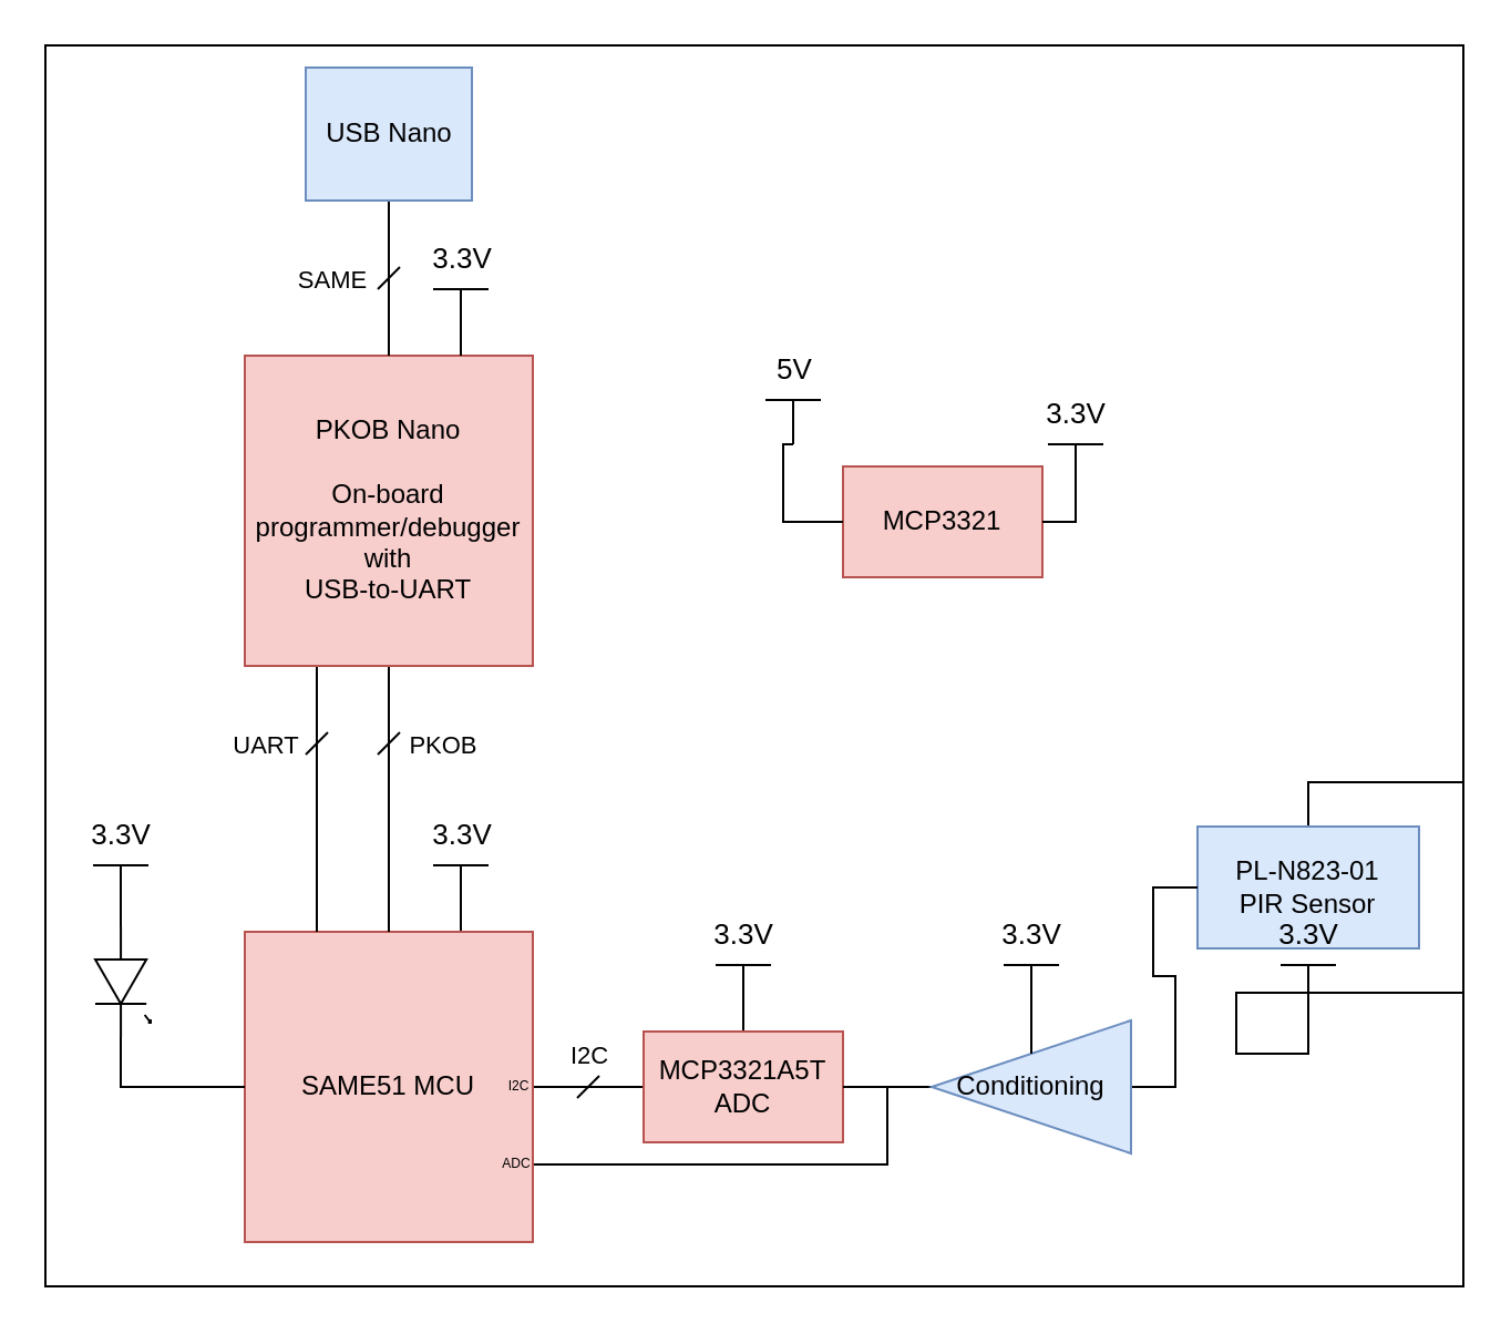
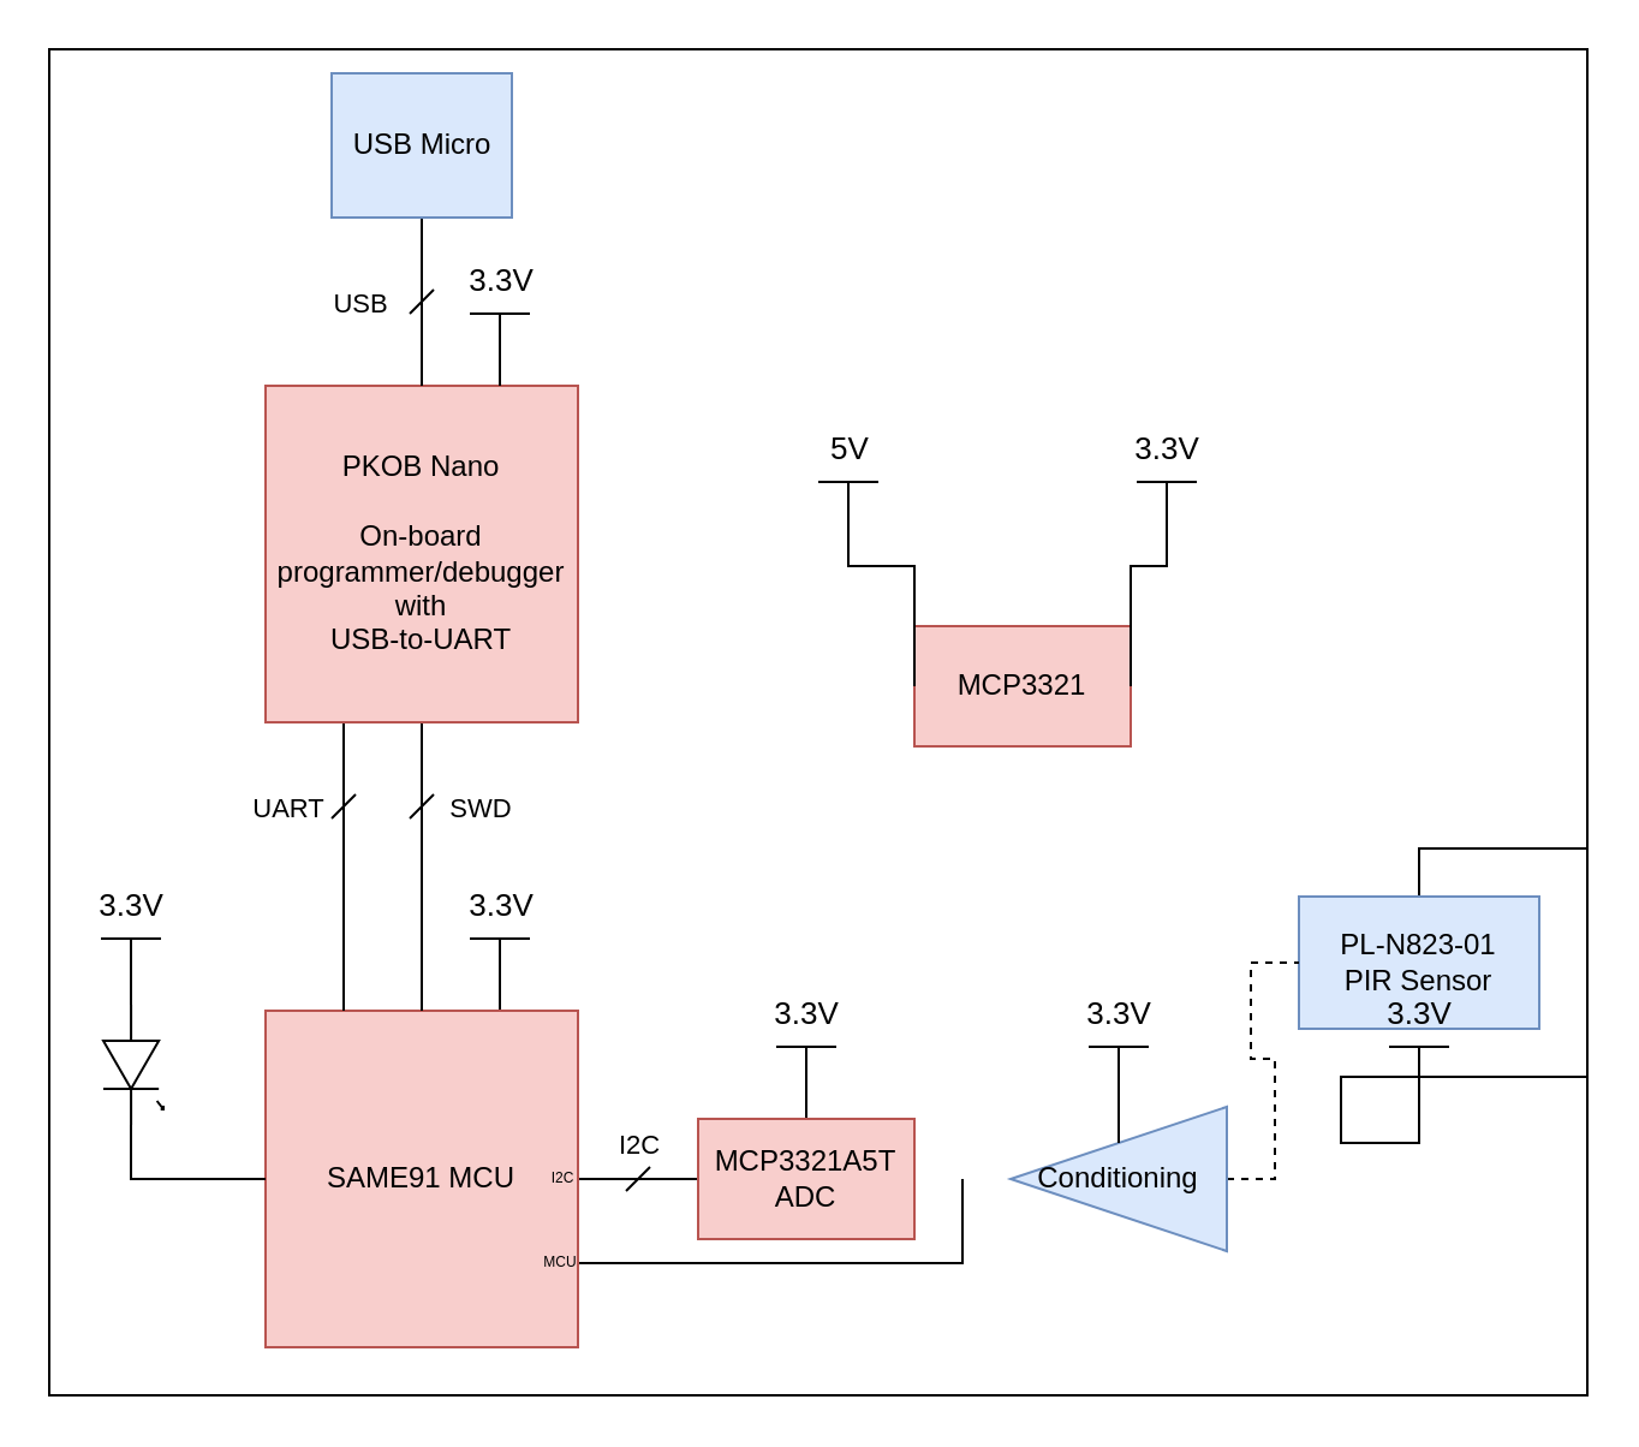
  <mxCell id="0" />
  <mxCell id="1" parent="0" />
  <mxCell id="2" value="" style="rounded=0;whiteSpace=wrap;html=1;fontSize=11;" parent="1" vertex="1"><mxGeometry x="20" y="20" width="640" height="560" as="geometry" /></mxCell>
  <mxCell id="3" style="edgeStyle=orthogonalEdgeStyle;rounded=0;orthogonalLoop=1;jettySize=auto;html=1;exitX=1;exitY=0.5;exitDx=0;exitDy=0;entryX=0;entryY=0.5;entryDx=0;entryDy=0;startArrow=none;startFill=0;endArrow=none;endFill=0;" parent="1" source="6" target="11" edge="1"><mxGeometry relative="1" as="geometry" /></mxCell>
  <mxCell id="4" style="edgeStyle=orthogonalEdgeStyle;rounded=0;orthogonalLoop=1;jettySize=auto;html=1;exitX=0.75;exitY=0;exitDx=0;exitDy=0;entryX=0.5;entryY=0;entryDx=0;entryDy=0;entryPerimeter=0;fontSize=13;startArrow=none;startFill=0;endArrow=none;endFill=0;" parent="1" source="6" target="28" edge="1"><mxGeometry relative="1" as="geometry" /></mxCell>
  <mxCell id="5" style="edgeStyle=orthogonalEdgeStyle;rounded=0;orthogonalLoop=1;jettySize=auto;html=1;exitX=1;exitY=0.75;exitDx=0;exitDy=0;endArrow=none;endFill=0;" edge="1" parent="1" source="6"><mxGeometry relative="1" as="geometry"><mxPoint x="400" y="490" as="targetPoint" /><Array as="points"><mxPoint x="400" y="525" /></Array></mxGeometry></mxCell>
- <mxCell id="6" value="SAME51 MCU" style="rounded=0;whiteSpace=wrap;html=1;fillColor=#f8cecc;strokeColor=#b85450;" parent="1" vertex="1"><mxGeometry x="110" y="420" width="130" height="140" as="geometry" /></mxCell>
+ <mxCell id="6" value="SAME91 MCU" style="rounded=0;whiteSpace=wrap;html=1;fillColor=#f8cecc;strokeColor=#b85450;" parent="1" vertex="1"><mxGeometry x="110" y="420" width="130" height="140" as="geometry" /></mxCell>
  <mxCell id="7" style="edgeStyle=orthogonalEdgeStyle;rounded=0;orthogonalLoop=1;jettySize=auto;html=1;exitX=0.5;exitY=1;exitDx=0;exitDy=0;entryX=0.5;entryY=0;entryDx=0;entryDy=0;fontSize=13;startArrow=none;startFill=0;endArrow=none;endFill=0;" parent="1" source="9" target="6" edge="1"><mxGeometry relative="1" as="geometry" /></mxCell>
  <mxCell id="8" style="edgeStyle=orthogonalEdgeStyle;rounded=0;orthogonalLoop=1;jettySize=auto;html=1;exitX=0.25;exitY=1;exitDx=0;exitDy=0;entryX=0.25;entryY=0;entryDx=0;entryDy=0;fontSize=13;startArrow=none;startFill=0;endArrow=none;endFill=0;" parent="1" source="9" target="6" edge="1"><mxGeometry relative="1" as="geometry" /></mxCell>
  <mxCell id="9" value="PKOB Nano&lt;br&gt;&lt;br&gt;On-board programmer/debugger&lt;br&gt;with&lt;br&gt;USB-to-UART" style="rounded=0;whiteSpace=wrap;html=1;fillColor=#f8cecc;strokeColor=#b85450;" parent="1" vertex="1"><mxGeometry x="110" y="160" width="130" height="140" as="geometry" /></mxCell>
  <mxCell id="10" style="edgeStyle=orthogonalEdgeStyle;rounded=0;orthogonalLoop=1;jettySize=auto;html=1;exitX=0.5;exitY=0;exitDx=0;exitDy=0;entryX=0.5;entryY=0;entryDx=0;entryDy=0;entryPerimeter=0;fontSize=13;startArrow=none;startFill=0;endArrow=none;endFill=0;" parent="1" source="11" target="30" edge="1"><mxGeometry relative="1" as="geometry" /></mxCell>
  <mxCell id="11" value="MCP3321A5T&lt;br&gt;ADC" style="rounded=0;whiteSpace=wrap;html=1;fillColor=#f8cecc;strokeColor=#b85450;" parent="1" vertex="1"><mxGeometry x="290" y="465" width="90" height="50" as="geometry" /></mxCell>
  <mxCell id="12" style="edgeStyle=orthogonalEdgeStyle;rounded=0;orthogonalLoop=1;jettySize=auto;html=1;exitX=1;exitY=0.54;exitDx=0;exitDy=0;exitPerimeter=0;entryX=0;entryY=0.5;entryDx=0;entryDy=0;startArrow=none;startFill=0;endArrow=none;endFill=0;" parent="1" source="14" target="6" edge="1"><mxGeometry relative="1" as="geometry" /></mxCell>
  <mxCell id="13" style="edgeStyle=orthogonalEdgeStyle;rounded=0;orthogonalLoop=1;jettySize=auto;html=1;exitX=0;exitY=0.54;exitDx=0;exitDy=0;exitPerimeter=0;entryX=0.5;entryY=0;entryDx=0;entryDy=0;entryPerimeter=0;fontSize=13;startArrow=none;startFill=0;endArrow=none;endFill=0;" parent="1" source="14" target="23" edge="1"><mxGeometry relative="1" as="geometry" /></mxCell>
  <mxCell id="14" value="" style="verticalLabelPosition=bottom;shadow=0;dashed=0;align=center;html=1;verticalAlign=top;shape=mxgraph.electrical.opto_electronics.led_1;pointerEvents=1;rotation=90;" parent="1" vertex="1"><mxGeometry x="30" y="430" width="50" height="25" as="geometry" /></mxCell>
- <mxCell id="15" value="MCP3321" style="rounded=0;whiteSpace=wrap;html=1;fillColor=#f8cecc;strokeColor=#b85450;" parent="1" vertex="1"><mxGeometry x="380" y="210" width="90" height="50" as="geometry" /></mxCell>
+ <mxCell id="15" value="MCP3321" style="rounded=0;whiteSpace=wrap;html=1;fillColor=#f8cecc;strokeColor=#b85450;" parent="1" vertex="1"><mxGeometry x="380" y="260" width="90" height="50" as="geometry" /></mxCell>
  <mxCell id="16" style="edgeStyle=orthogonalEdgeStyle;rounded=0;orthogonalLoop=1;jettySize=auto;html=1;exitX=0.5;exitY=1;exitDx=0;exitDy=0;entryX=0.5;entryY=0;entryDx=0;entryDy=0;fontSize=13;startArrow=none;startFill=0;endArrow=none;endFill=0;" parent="1" source="17" target="9" edge="1"><mxGeometry relative="1" as="geometry" /></mxCell>
- <mxCell id="17" value="USB Nano" style="rounded=0;whiteSpace=wrap;html=1;fillColor=#dae8fc;strokeColor=#6c8ebf;" parent="1" vertex="1"><mxGeometry x="137.5" y="30" width="75" height="60" as="geometry" /></mxCell>
+ <mxCell id="17" value="USB Micro" style="rounded=0;whiteSpace=wrap;html=1;fillColor=#dae8fc;strokeColor=#6c8ebf;" parent="1" vertex="1"><mxGeometry x="137.5" y="30" width="75" height="60" as="geometry" /></mxCell>
  <mxCell id="18" style="edgeStyle=orthogonalEdgeStyle;rounded=0;orthogonalLoop=1;jettySize=auto;html=1;exitX=0.5;exitY=0;exitDx=0;exitDy=0;entryX=0.5;entryY=0;entryDx=0;entryDy=0;entryPerimeter=0;fontSize=13;startArrow=none;startFill=0;endArrow=none;endFill=0;" parent="1" source="19" target="33" edge="1"><mxGeometry relative="1" as="geometry" /></mxCell>
  <mxCell id="19" value="PL-N823-01&lt;br&gt;PIR Sensor" style="rounded=0;whiteSpace=wrap;html=1;fillColor=#dae8fc;strokeColor=#6c8ebf;" parent="1" vertex="1"><mxGeometry x="540" y="372.5" width="100" height="55" as="geometry" /></mxCell>
- <mxCell id="20" style="edgeStyle=orthogonalEdgeStyle;rounded=0;orthogonalLoop=1;jettySize=auto;html=1;exitX=0;exitY=0.5;exitDx=0;exitDy=0;entryX=1;entryY=0.5;entryDx=0;entryDy=0;fontSize=13;startArrow=none;startFill=0;endArrow=none;endFill=0;" parent="1" source="22" target="11" edge="1"><mxGeometry relative="1" as="geometry" /></mxCell>
- <mxCell id="21" style="edgeStyle=orthogonalEdgeStyle;rounded=0;orthogonalLoop=1;jettySize=auto;html=1;exitX=1;exitY=0.5;exitDx=0;exitDy=0;entryX=0;entryY=0.5;entryDx=0;entryDy=0;fontSize=13;startArrow=none;startFill=0;endArrow=none;endFill=0;" parent="1" source="22" target="19" edge="1"><mxGeometry relative="1" as="geometry" /></mxCell>
+ <mxCell id="21" style="edgeStyle=orthogonalEdgeStyle;rounded=0;orthogonalLoop=1;jettySize=auto;html=1;exitX=1;exitY=0.5;exitDx=0;exitDy=0;entryX=0;entryY=0.5;entryDx=0;entryDy=0;fontSize=13;startArrow=none;startFill=0;endArrow=none;endFill=0;dashed=1;" parent="1" source="22" target="19" edge="1"><mxGeometry relative="1" as="geometry" /></mxCell>
  <mxCell id="22" value="Conditioning" style="triangle;whiteSpace=wrap;html=1;rotation=0;flipH=1;fillColor=#dae8fc;strokeColor=#6c8ebf;" parent="1" vertex="1"><mxGeometry x="420" y="460" width="90" height="60" as="geometry" /></mxCell>
  <mxCell id="23" value="&lt;font style=&quot;font-size: 13px;&quot;&gt;3.3V&lt;/font&gt;" style="verticalLabelPosition=top;verticalAlign=bottom;shape=mxgraph.electrical.signal_sources.vdd;shadow=0;dashed=0;align=center;strokeWidth=1;fontSize=24;html=1;flipV=1;" parent="1" vertex="1"><mxGeometry x="41.5" y="390" width="25" height="20" as="geometry" /></mxCell>
  <mxCell id="24" style="edgeStyle=orthogonalEdgeStyle;rounded=0;orthogonalLoop=1;jettySize=auto;html=1;exitX=0.5;exitY=0;exitDx=0;exitDy=0;exitPerimeter=0;entryX=1;entryY=0.5;entryDx=0;entryDy=0;fontSize=13;startArrow=none;startFill=0;endArrow=none;endFill=0;" parent="1" source="25" target="15" edge="1"><mxGeometry relative="1" as="geometry"><Array as="points"><mxPoint x="485" y="235" /></Array></mxGeometry></mxCell>
  <mxCell id="25" value="&lt;font style=&quot;font-size: 13px;&quot;&gt;3.3V&lt;/font&gt;" style="verticalLabelPosition=top;verticalAlign=bottom;shape=mxgraph.electrical.signal_sources.vdd;shadow=0;dashed=0;align=center;strokeWidth=1;fontSize=24;html=1;flipV=1;" parent="1" vertex="1"><mxGeometry x="472.5" y="200" width="25" height="20" as="geometry" /></mxCell>
  <mxCell id="26" style="edgeStyle=orthogonalEdgeStyle;rounded=0;orthogonalLoop=1;jettySize=auto;html=1;exitX=0.5;exitY=0;exitDx=0;exitDy=0;exitPerimeter=0;entryX=0;entryY=0.5;entryDx=0;entryDy=0;fontSize=13;startArrow=none;startFill=0;endArrow=none;endFill=0;" parent="1" source="27" target="15" edge="1"><mxGeometry relative="1" as="geometry"><Array as="points"><mxPoint x="353" y="235" /></Array></mxGeometry></mxCell>
- <mxCell id="27" value="&lt;font style=&quot;font-size: 13px;&quot;&gt;5V&lt;/font&gt;" style="verticalLabelPosition=top;verticalAlign=bottom;shape=mxgraph.electrical.signal_sources.vdd;shadow=0;dashed=0;align=center;strokeWidth=1;fontSize=24;html=1;flipV=1;" parent="1" vertex="1"><mxGeometry x="345" y="180" width="25" height="20" as="geometry" /></mxCell>
+ <mxCell id="27" value="&lt;font style=&quot;font-size: 13px;&quot;&gt;5V&lt;/font&gt;" style="verticalLabelPosition=top;verticalAlign=bottom;shape=mxgraph.electrical.signal_sources.vdd;shadow=0;dashed=0;align=center;strokeWidth=1;fontSize=24;html=1;flipV=1;" parent="1" vertex="1"><mxGeometry x="340" y="200" width="25" height="20" as="geometry" /></mxCell>
  <mxCell id="28" value="&lt;font style=&quot;font-size: 13px;&quot;&gt;3.3V&lt;/font&gt;" style="verticalLabelPosition=top;verticalAlign=bottom;shape=mxgraph.electrical.signal_sources.vdd;shadow=0;dashed=0;align=center;strokeWidth=1;fontSize=24;html=1;flipV=1;" parent="1" vertex="1"><mxGeometry x="195" y="390" width="25" height="20" as="geometry" /></mxCell>
  <mxCell id="29" value="&lt;font style=&quot;font-size: 13px;&quot;&gt;3.3V&lt;/font&gt;" style="verticalLabelPosition=top;verticalAlign=bottom;shape=mxgraph.electrical.signal_sources.vdd;shadow=0;dashed=0;align=center;strokeWidth=1;fontSize=24;html=1;flipV=1;" parent="1" vertex="1"><mxGeometry x="195" y="130" width="25" height="30" as="geometry" /></mxCell>
  <mxCell id="30" value="&lt;font style=&quot;font-size: 13px;&quot;&gt;3.3V&lt;/font&gt;" style="verticalLabelPosition=top;verticalAlign=bottom;shape=mxgraph.electrical.signal_sources.vdd;shadow=0;dashed=0;align=center;strokeWidth=1;fontSize=24;html=1;flipV=1;" parent="1" vertex="1"><mxGeometry x="322.5" y="435" width="25" height="20" as="geometry" /></mxCell>
  <mxCell id="31" style="edgeStyle=orthogonalEdgeStyle;rounded=0;orthogonalLoop=1;jettySize=auto;html=1;exitX=0.5;exitY=0;exitDx=0;exitDy=0;exitPerimeter=0;fontSize=13;startArrow=none;startFill=0;endArrow=none;endFill=0;" parent="1" source="32" target="22" edge="1"><mxGeometry relative="1" as="geometry" /></mxCell>
  <mxCell id="32" value="&lt;font style=&quot;font-size: 13px;&quot;&gt;3.3V&lt;/font&gt;" style="verticalLabelPosition=top;verticalAlign=bottom;shape=mxgraph.electrical.signal_sources.vdd;shadow=0;dashed=0;align=center;strokeWidth=1;fontSize=24;html=1;flipV=1;" parent="1" vertex="1"><mxGeometry x="452.5" y="435" width="25" height="20" as="geometry" /></mxCell>
  <mxCell id="33" value="&lt;font style=&quot;font-size: 13px;&quot;&gt;3.3V&lt;/font&gt;" style="verticalLabelPosition=top;verticalAlign=bottom;shape=mxgraph.electrical.signal_sources.vdd;shadow=0;dashed=0;align=center;strokeWidth=1;fontSize=24;html=1;flipV=1;" parent="1" vertex="1"><mxGeometry x="577.5" y="435" width="25" height="20" as="geometry" /></mxCell>
  <mxCell id="34" value="" style="endArrow=none;html=1;rounded=0;fontSize=13;" parent="1" edge="1"><mxGeometry width="50" height="50" relative="1" as="geometry"><mxPoint x="137.5" y="340" as="sourcePoint" /><mxPoint x="147.5" y="330" as="targetPoint" /></mxGeometry></mxCell>
  <mxCell id="35" value="" style="endArrow=none;html=1;rounded=0;fontSize=13;" parent="1" edge="1"><mxGeometry width="50" height="50" relative="1" as="geometry"><mxPoint x="170" y="340" as="sourcePoint" /><mxPoint x="180" y="330" as="targetPoint" /></mxGeometry></mxCell>
  <mxCell id="36" value="" style="endArrow=none;html=1;rounded=0;fontSize=13;" parent="1" edge="1"><mxGeometry width="50" height="50" relative="1" as="geometry"><mxPoint x="260" y="495" as="sourcePoint" /><mxPoint x="270" y="485" as="targetPoint" /></mxGeometry></mxCell>
  <mxCell id="37" value="" style="endArrow=none;html=1;rounded=0;fontSize=13;" parent="1" edge="1"><mxGeometry width="50" height="50" relative="1" as="geometry"><mxPoint x="170" y="130" as="sourcePoint" /><mxPoint x="180" y="120" as="targetPoint" /></mxGeometry></mxCell>
  <mxCell id="38" value="&lt;font style=&quot;font-size: 11px;&quot;&gt;UART&lt;/font&gt;" style="text;html=1;strokeColor=none;fillColor=none;align=center;verticalAlign=middle;whiteSpace=wrap;rounded=0;fontSize=13;" parent="1" vertex="1"><mxGeometry x="90" y="320" width="60" height="30" as="geometry" /></mxCell>
- <mxCell id="39" value="&lt;font style=&quot;font-size: 11px;&quot;&gt;PKOB&lt;/font&gt;" style="text;html=1;strokeColor=none;fillColor=none;align=center;verticalAlign=middle;whiteSpace=wrap;rounded=0;fontSize=13;" parent="1" vertex="1"><mxGeometry x="170" y="320" width="60" height="30" as="geometry" /></mxCell>
- <mxCell id="40" value="&lt;font style=&quot;font-size: 11px;&quot;&gt;SAME&lt;/font&gt;" style="text;html=1;strokeColor=none;fillColor=none;align=center;verticalAlign=middle;whiteSpace=wrap;rounded=0;fontSize=13;" parent="1" vertex="1"><mxGeometry x="120" y="110" width="60" height="30" as="geometry" /></mxCell>
+ <mxCell id="39" value="&lt;font style=&quot;font-size: 11px;&quot;&gt;SWD&lt;/font&gt;" style="text;html=1;strokeColor=none;fillColor=none;align=center;verticalAlign=middle;whiteSpace=wrap;rounded=0;fontSize=13;" parent="1" vertex="1"><mxGeometry x="170" y="320" width="60" height="30" as="geometry" /></mxCell>
+ <mxCell id="40" value="&lt;font style=&quot;font-size: 11px;&quot;&gt;USB&lt;/font&gt;" style="text;html=1;strokeColor=none;fillColor=none;align=center;verticalAlign=middle;whiteSpace=wrap;rounded=0;fontSize=13;" parent="1" vertex="1"><mxGeometry x="120" y="110" width="60" height="30" as="geometry" /></mxCell>
  <mxCell id="41" value="&lt;font style=&quot;font-size: 11px;&quot;&gt;I2C&lt;/font&gt;" style="text;html=1;strokeColor=none;fillColor=none;align=center;verticalAlign=middle;whiteSpace=wrap;rounded=0;fontSize=13;" parent="1" vertex="1"><mxGeometry x="236" y="460" width="60" height="30" as="geometry" /></mxCell>
- <mxCell id="42" value="&lt;font style=&quot;font-size: 6px;&quot;&gt;ADC&lt;/font&gt;" style="text;html=1;strokeColor=none;fillColor=none;align=center;verticalAlign=middle;whiteSpace=wrap;rounded=0;" vertex="1" parent="1"><mxGeometry x="203" y="508" width="60" height="30" as="geometry" /></mxCell>
+ <mxCell id="42" value="&lt;font style=&quot;font-size: 6px;&quot;&gt;MCU&lt;/font&gt;" style="text;html=1;strokeColor=none;fillColor=none;align=center;verticalAlign=middle;whiteSpace=wrap;rounded=0;" vertex="1" parent="1"><mxGeometry x="203" y="508" width="60" height="30" as="geometry" /></mxCell>
  <mxCell id="43" value="&lt;font style=&quot;font-size: 6px;&quot;&gt;I2C&lt;/font&gt;" style="text;html=1;strokeColor=none;fillColor=none;align=center;verticalAlign=middle;whiteSpace=wrap;rounded=0;" vertex="1" parent="1"><mxGeometry x="204" y="473" width="60" height="30" as="geometry" /></mxCell>
